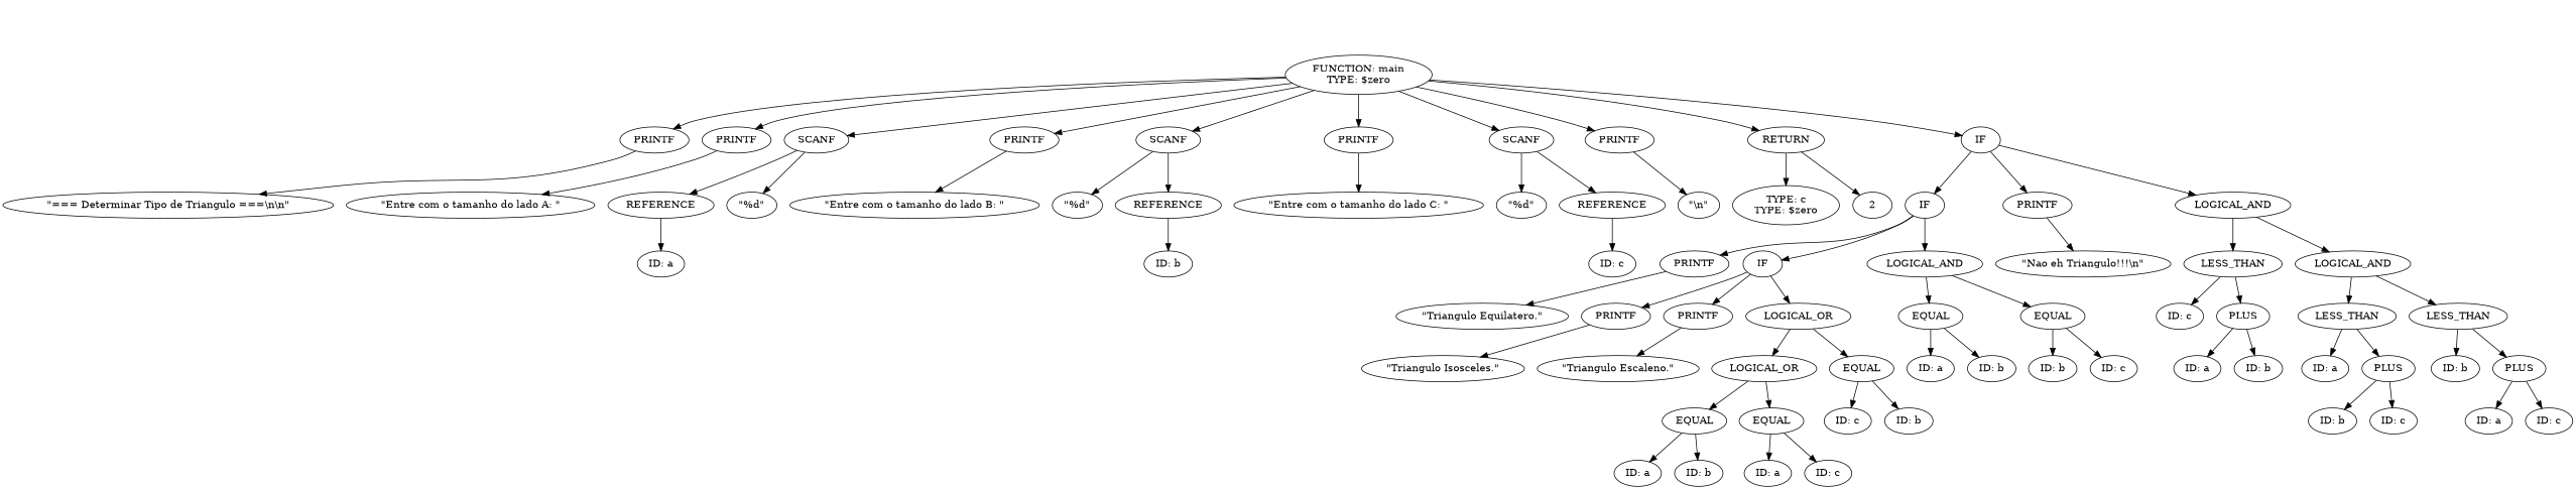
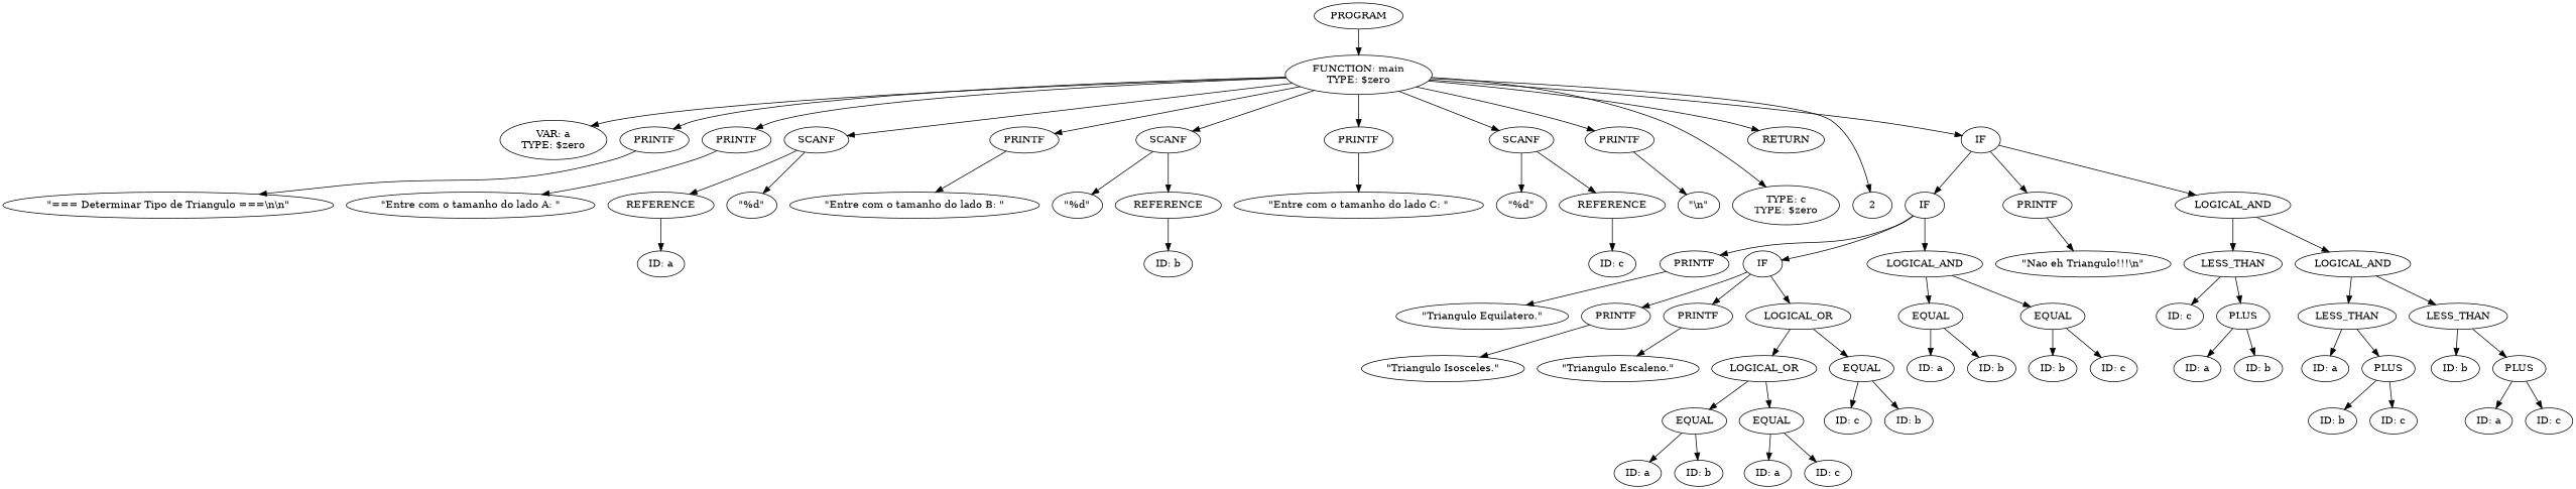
  digraph {
+   n1 [label=PROGRAM]
    n2 [label="FUNCTION: main\nTYPE: $zero"]
+   n3 [label="VAR: a\nTYPE: $zero"]
    n4 [label="TYPE: c\nTYPE: $zero"]
    n5 [label=PRINTF]
    n6 [label=PRINTF]
    n7 [label=SCANF]
    n8 [label=PRINTF]
    n9 [label=SCANF]
    n10 [label=PRINTF]
    n11 [label=SCANF]
    n12 [label=PRINTF]
    n13 [label=IF]
    n14 [label=RETURN]
    n15 [label=<"=== Determinar Tipo de Triangulo ===\n\n">]
    n16 [label=<"Entre com o tamanho do lado A: ">]
    n17 [label=<"%d">]
    n18 [label=REFERENCE]
    n19 [label=<"Entre com o tamanho do lado B: ">]
    n20 [label=<"%d">]
    n21 [label=REFERENCE]
    n22 [label=<"Entre com o tamanho do lado C: ">]
    n23 [label=<"%d">]
    n24 [label=REFERENCE]
    n25 [label=<"\n">]
    n26 [label=LOGICAL_AND]
    n27 [label=IF]
    n28 [label=PRINTF]
    n29 [label=2]
    n30 [label="ID: a"]
    n31 [label="ID: b"]
    n32 [label="ID: c"]
    n33 [label=LOGICAL_AND]
    n34 [label=LESS_THAN]
    n35 [label=LOGICAL_AND]
    n36 [label=PRINTF]
    n37 [label=IF]
    n38 [label=<"Nao eh Triangulo!!!\n">]
    n39 [label=LESS_THAN]
    n40 [label=LESS_THAN]
    n41 [label="ID: c"]
    n42 [label=PLUS]
    n43 [label="ID: a"]
    n44 [label=PLUS]
    n45 [label="ID: b"]
    n46 [label=PLUS]
    n47 [label="ID: b"]
    n48 [label="ID: c"]
    n49 [label="ID: a"]
    n50 [label="ID: c"]
    n51 [label="ID: a"]
    n52 [label="ID: b"]
    n53 [label=EQUAL]
    n54 [label=EQUAL]
    n55 [label=<"Triangulo Equilatero.">]
    n56 [label=LOGICAL_OR]
    n57 [label=PRINTF]
    n58 [label=PRINTF]
    n59 [label="ID: a"]
    n60 [label="ID: b"]
    n61 [label="ID: b"]
    n62 [label="ID: c"]
    n63 [label=LOGICAL_OR]
    n64 [label=EQUAL]
    n65 [label=<"Triangulo Isosceles.">]
    n66 [label=<"Triangulo Escaleno.">]
    n67 [label=EQUAL]
    n68 [label=EQUAL]
    n69 [label="ID: c"]
    n70 [label="ID: b"]
    n71 [label="ID: a"]
    n72 [label="ID: b"]
    n73 [label="ID: a"]
    n74 [label="ID: c"]
-   n14 -> n4
+   n1 -> n2
+   n2 -> n3
+   n2 -> n4
    n2 -> n5
    n2 -> n6
    n2 -> n7
    n2 -> n8
    n2 -> n9
    n2 -> n10
    n2 -> n11
    n2 -> n12
    n2 -> n13
    n2 -> n14
    n5 -> n15
    n6 -> n16
    n7 -> n17
    n7 -> n18
    n8 -> n19
    n9 -> n20
    n9 -> n21
    n10 -> n22
    n11 -> n23
    n11 -> n24
    n12 -> n25
    n13 -> n26
    n13 -> n27
    n13 -> n28
-   n14 -> n29
+   n2 -> n29
    n18 -> n30
    n21 -> n31
    n24 -> n32
    n26 -> n33
    n26 -> n34
    n27 -> n35
    n27 -> n36
    n27 -> n37
    n28 -> n38
    n33 -> n39
    n33 -> n40
    n34 -> n41
    n34 -> n42
    n35 -> n53
    n35 -> n54
    n36 -> n55
    n37 -> n56
    n37 -> n57
    n37 -> n58
    n39 -> n43
    n39 -> n44
    n40 -> n45
    n40 -> n46
    n42 -> n51
    n42 -> n52
    n44 -> n47
    n44 -> n48
    n46 -> n49
    n46 -> n50
    n53 -> n59
    n53 -> n60
    n54 -> n61
    n54 -> n62
    n56 -> n63
    n56 -> n64
    n57 -> n65
    n58 -> n66
    n63 -> n67
    n63 -> n68
    n64 -> n69
    n64 -> n70
    n67 -> n71
    n67 -> n72
    n68 -> n73
    n68 -> n74
  }
